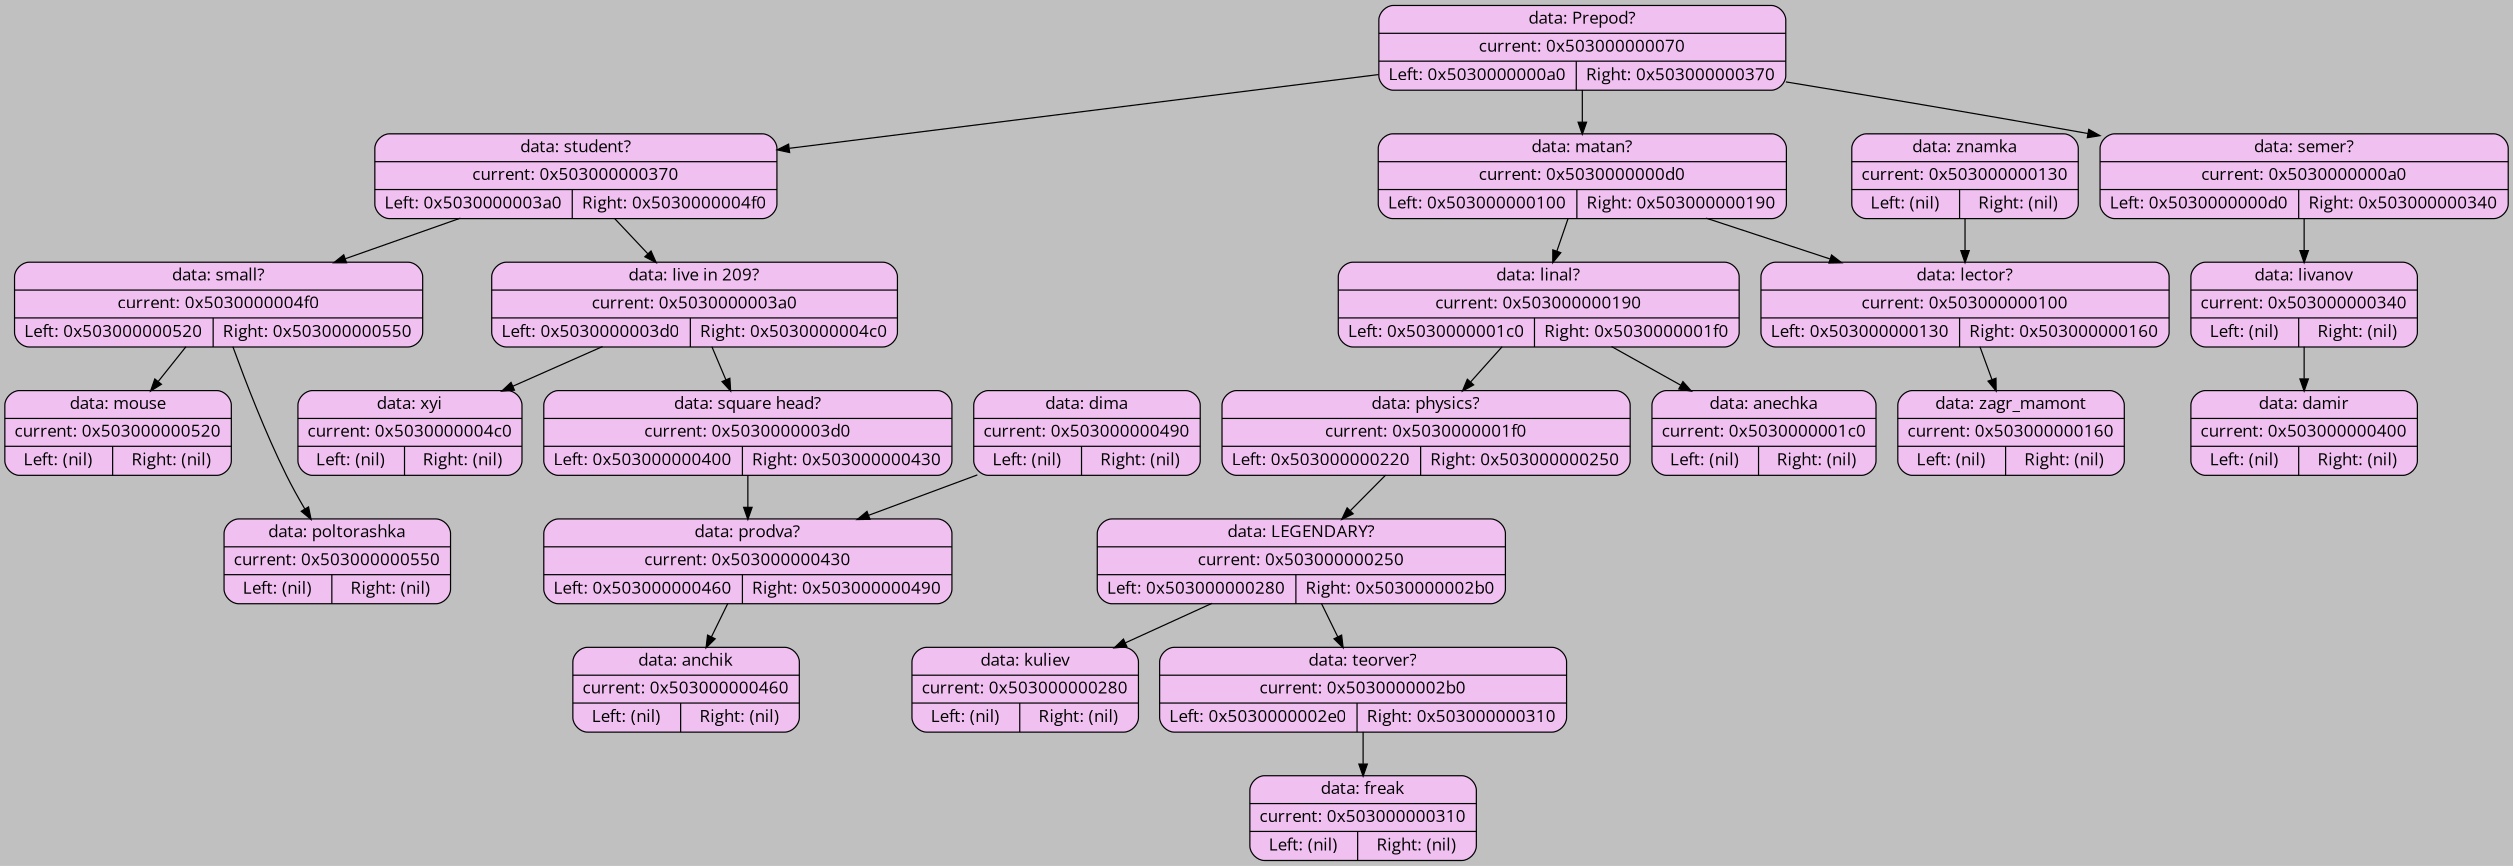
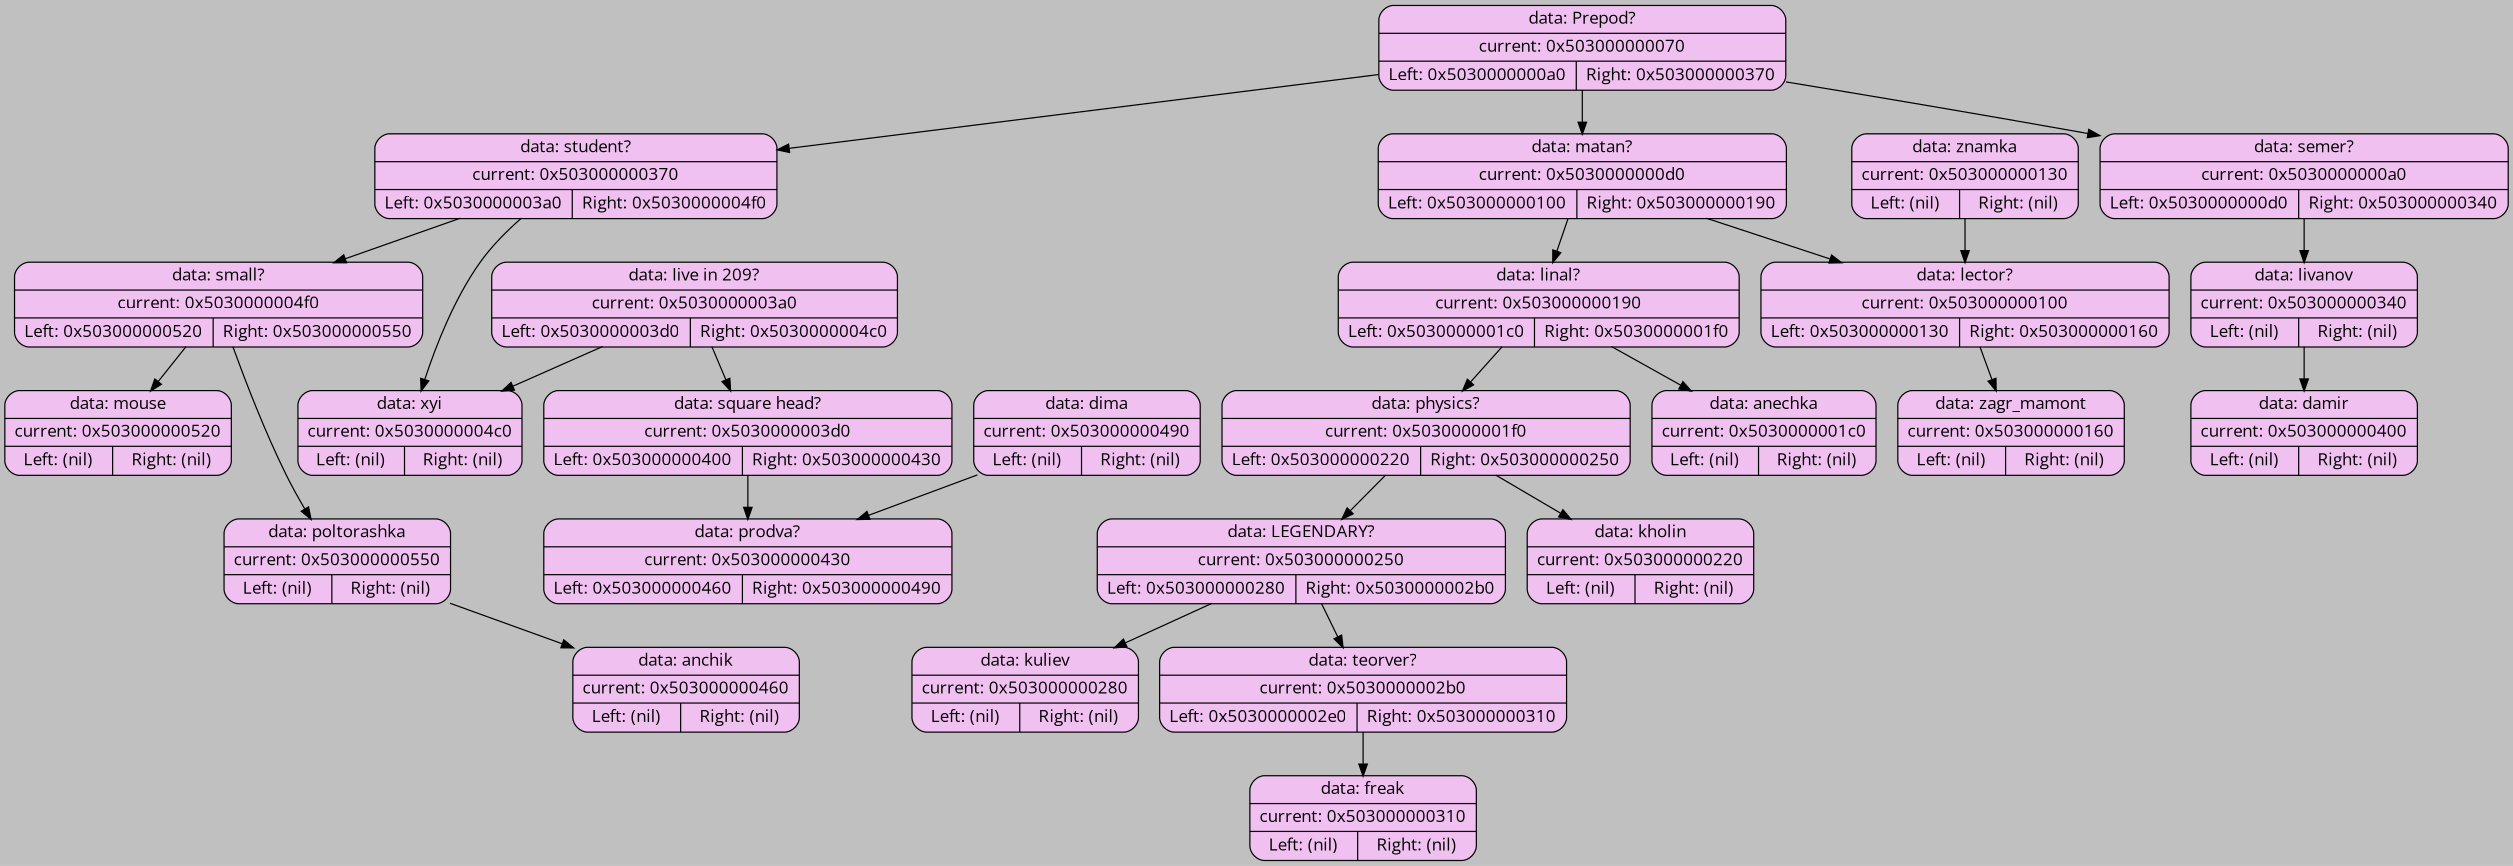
  digraph {
    bgcolor="#C0C0C0"
    fontname="Open Sans"
    node [fillcolor="#F0C0F0" fontname="Open Sans" shape=Mrecord style=filled]
    edge [fontname="Open Sans"]
    n1 [label="{data: Prepod? | current: 0x503000000070 | { Left: 0x5030000000a0 | Right: 0x503000000370 }}"]
    n2 [label="{data: semer? | current: 0x5030000000a0 | { Left: 0x5030000000d0 | Right: 0x503000000340 }}"]
    n3 [label="{data: student? | current: 0x503000000370 | { Left: 0x5030000003a0 | Right: 0x5030000004f0 }}"]
    n4 [label="{data: matan? | current: 0x5030000000d0 | { Left: 0x503000000100 | Right: 0x503000000190 }}"]
    n5 [label="{data: livanov | current: 0x503000000340 | { Left: (nil) | Right: (nil) }}"]
    n6 [label="{data: live in 209? | current: 0x5030000003a0 | { Left: 0x5030000003d0 | Right: 0x5030000004c0 }}"]
    n7 [label="{data: small? | current: 0x5030000004f0 | { Left: 0x503000000520 | Right: 0x503000000550 }}"]
    n8 [label="{data: lector? | current: 0x503000000100 | { Left: 0x503000000130 | Right: 0x503000000160 }}"]
    n9 [label="{data: linal? | current: 0x503000000190 | { Left: 0x5030000001c0 | Right: 0x5030000001f0 }}"]
    n10 [label="{data: damir | current: 0x503000000400 | { Left: (nil) | Right: (nil) }}"]
    n11 [label="{data: zagr_mamont | current: 0x503000000160 | { Left: (nil) | Right: (nil) }}"]
    n12 [label="{data: anechka | current: 0x5030000001c0 | { Left: (nil) | Right: (nil) }}"]
    n13 [label="{data: physics? | current: 0x5030000001f0 | { Left: 0x503000000220 | Right: 0x503000000250 }}"]
    n14 [label="{data: znamka | current: 0x503000000130 | { Left: (nil) | Right: (nil) }}"]
+   n15 [label="{data: kholin | current: 0x503000000220 | { Left: (nil) | Right: (nil) }}"]
    n16 [label="{data: LEGENDARY? | current: 0x503000000250 | { Left: 0x503000000280 | Right: 0x5030000002b0 }}"]
    n17 [label="{data: kuliev | current: 0x503000000280 | { Left: (nil) | Right: (nil) }}"]
    n18 [label="{data: teorver? | current: 0x5030000002b0 | { Left: 0x5030000002e0 | Right: 0x503000000310 }}"]
    n19 [label="{data: freak | current: 0x503000000310 | { Left: (nil) | Right: (nil) }}"]
    n20 [label="{data: square head? | current: 0x5030000003d0 | { Left: 0x503000000400 | Right: 0x503000000430 }}"]
    n21 [label="{data: xyi | current: 0x5030000004c0 | { Left: (nil) | Right: (nil) }}"]
    n22 [label="{data: mouse | current: 0x503000000520 | { Left: (nil) | Right: (nil) }}"]
    n23 [label="{data: poltorashka | current: 0x503000000550 | { Left: (nil) | Right: (nil) }}"]
    n24 [label="{data: prodva? | current: 0x503000000430 | { Left: 0x503000000460 | Right: 0x503000000490 }}"]
    n25 [label="{data: anchik | current: 0x503000000460 | { Left: (nil) | Right: (nil) }}"]
    n26 [label="{data: dima | current: 0x503000000490 | { Left: (nil) | Right: (nil) }}"]
    n1 -> n2
    n1 -> n3
    n1 -> n4
    n2 -> n5
-   n3 -> n6
+   n3 -> n21
    n3 -> n7
    n4 -> n8
    n4 -> n9
    n5 -> n10
    n6 -> n20
    n6 -> n21
    n7 -> n22
    n7 -> n23
    n8 -> n11
    n9 -> n12
    n9 -> n13
+   n13 -> n15
    n13 -> n16
    n14 -> n8
    n16 -> n17
    n16 -> n18
    n18 -> n19
    n20 -> n24
-   n24 -> n25
+   n23 -> n25
    n26 -> n24
  }
